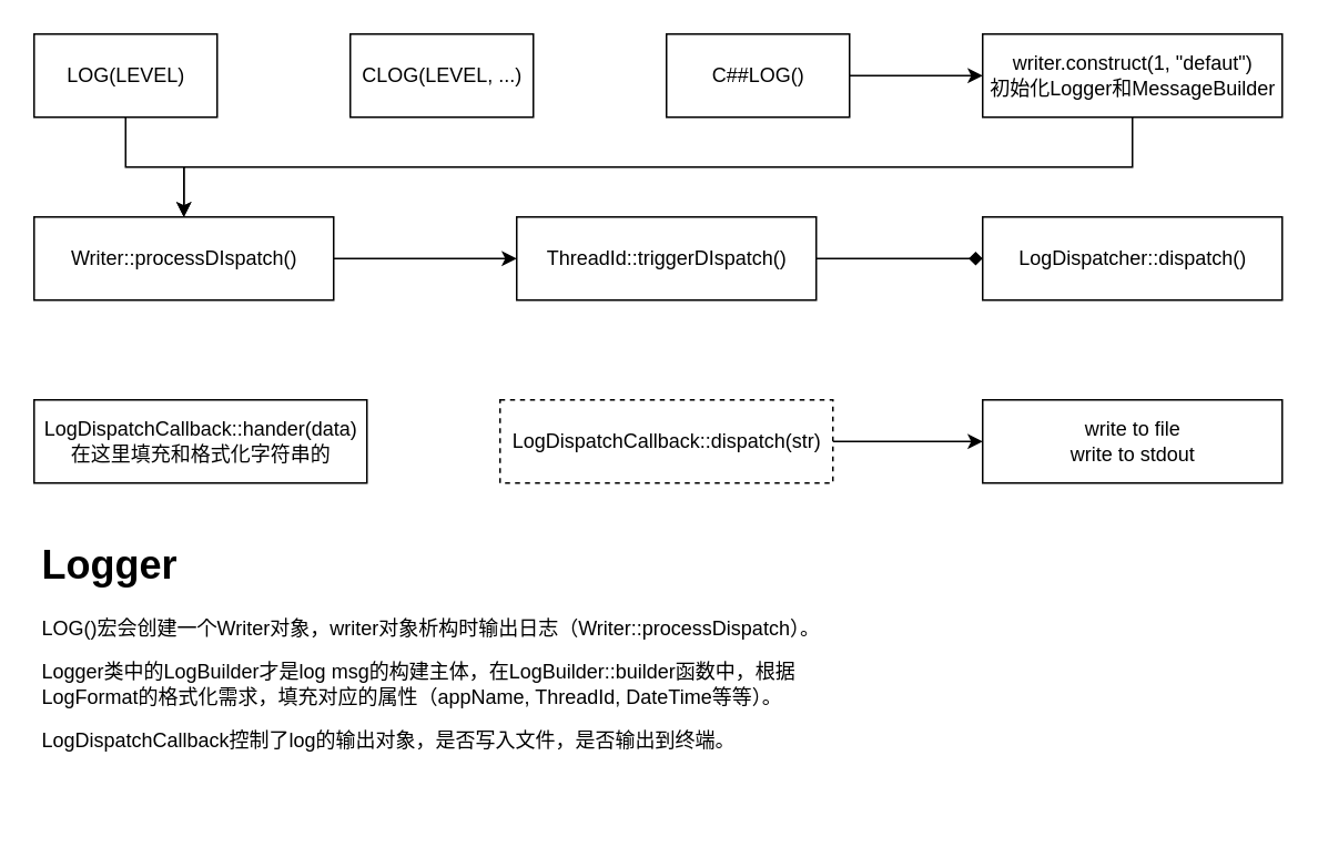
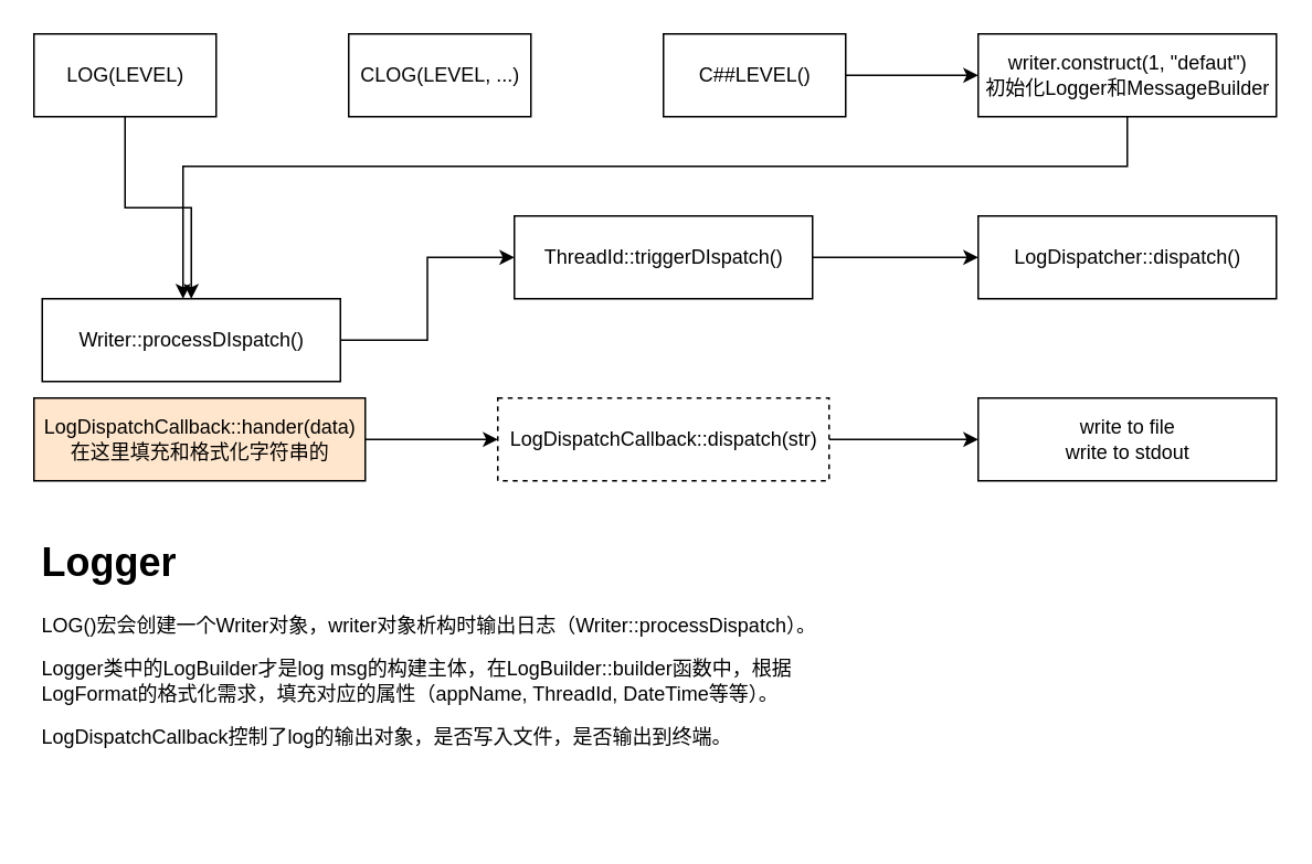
  <mxCell id="0" />
  <mxCell id="1" parent="0" />
  <mxCell id="2" value="" style="edgeStyle=orthogonalEdgeStyle;rounded=0;orthogonalLoop=1;jettySize=auto;html=1;" parent="1" source="3" target="11" edge="1"><mxGeometry relative="1" as="geometry" /></mxCell>
  <mxCell id="3" value="LOG(LEVEL)" style="html=1;" parent="1" vertex="1"><mxGeometry x="20" y="20" width="110" height="50" as="geometry" /></mxCell>
  <mxCell id="4" value="CLOG(LEVEL, ...)" style="html=1;" parent="1" vertex="1"><mxGeometry x="210" y="20" width="110" height="50" as="geometry" /></mxCell>
  <mxCell id="5" value="" style="edgeStyle=orthogonalEdgeStyle;rounded=0;orthogonalLoop=1;jettySize=auto;html=1;" parent="1" source="6" edge="1"><mxGeometry relative="1" as="geometry"><mxPoint x="590" y="45" as="targetPoint" /></mxGeometry></mxCell>
- <mxCell id="6" value="C##LOG()" style="html=1;" parent="1" vertex="1"><mxGeometry x="400" y="20" width="110" height="50" as="geometry" /></mxCell>
+ <mxCell id="6" value="C##LEVEL()" style="html=1;" parent="1" vertex="1"><mxGeometry x="400" y="20" width="110" height="50" as="geometry" /></mxCell>
  <mxCell id="7" value="" style="edgeStyle=orthogonalEdgeStyle;rounded=0;orthogonalLoop=1;jettySize=auto;html=1;" parent="1" source="8" target="11" edge="1"><mxGeometry relative="1" as="geometry"><Array as="points"><mxPoint x="680" y="100" /><mxPoint x="110" y="100" /></Array></mxGeometry></mxCell>
  <mxCell id="8" value="writer.construct(1, &quot;defaut&quot;)&lt;br&gt;初始化Logger和MessageBuilder" style="html=1;" parent="1" vertex="1"><mxGeometry x="590" y="20" width="180" height="50" as="geometry" /></mxCell>
  <mxCell id="9" value="&lt;h1&gt;Logger&lt;/h1&gt;&lt;p&gt;LOG()宏会创建一个Writer对象，writer对象析构时输出日志（Writer::processDispatch）。&lt;/p&gt;&lt;p&gt;Logger类中的LogBuilder才是log msg的构建主体，在LogBuilder::builder函数中，根据LogFormat的格式化需求，填充对应的属性（appName, ThreadId, DateTime等等）。&lt;/p&gt;&lt;p&gt;LogDispatchCallback控制了log的输出对象，是否写入文件，是否输出到终端。&lt;/p&gt;" style="text;html=1;strokeColor=none;fillColor=none;spacing=5;spacingTop=-20;whiteSpace=wrap;overflow=hidden;rounded=0;" parent="1" vertex="1"><mxGeometry x="20" y="320" width="480" height="180" as="geometry" /></mxCell>
  <mxCell id="10" value="" style="edgeStyle=orthogonalEdgeStyle;rounded=0;orthogonalLoop=1;jettySize=auto;html=1;" parent="1" source="11" target="13" edge="1"><mxGeometry relative="1" as="geometry" /></mxCell>
- <mxCell id="11" value="Writer::processDIspatch()" style="html=1;" parent="1" vertex="1"><mxGeometry x="20" y="130" width="180" height="50" as="geometry" /></mxCell>
- <mxCell id="12" value="" style="edgeStyle=orthogonalEdgeStyle;rounded=0;orthogonalLoop=1;jettySize=auto;html=1;endArrow=diamond;" parent="1" source="13" target="14" edge="1"><mxGeometry relative="1" as="geometry" /></mxCell>
+ <mxCell id="11" value="Writer::processDIspatch()" style="html=1;" parent="1" vertex="1"><mxGeometry x="25" y="180" width="180" height="50" as="geometry" /></mxCell>
+ <mxCell id="12" value="" style="edgeStyle=orthogonalEdgeStyle;rounded=0;orthogonalLoop=1;jettySize=auto;html=1;" parent="1" source="13" target="14" edge="1"><mxGeometry relative="1" as="geometry" /></mxCell>
  <mxCell id="13" value="ThreadId::triggerDIspatch()" style="html=1;" parent="1" vertex="1"><mxGeometry x="310" y="130" width="180" height="50" as="geometry" /></mxCell>
  <mxCell id="14" value="LogDispatcher::dispatch()" style="html=1;" parent="1" vertex="1"><mxGeometry x="590" y="130" width="180" height="50" as="geometry" /></mxCell>
- <mxCell id="16" value="LogDispatchCallback::hander(data)&lt;br&gt;在这里填充和格式化字符串的" style="html=1;" parent="1" vertex="1"><mxGeometry x="20" y="240" width="200" height="50" as="geometry" /></mxCell>
+ <mxCell id="15" value="" style="edgeStyle=orthogonalEdgeStyle;rounded=0;orthogonalLoop=1;jettySize=auto;html=1;" parent="1" source="16" target="18" edge="1"><mxGeometry relative="1" as="geometry" /></mxCell>
+ <mxCell id="16" value="LogDispatchCallback::hander(data)&lt;br&gt;在这里填充和格式化字符串的" style="html=1;fillColor=#ffe6cc;" parent="1" vertex="1"><mxGeometry x="20" y="240" width="200" height="50" as="geometry" /></mxCell>
  <mxCell id="17" value="" style="edgeStyle=orthogonalEdgeStyle;rounded=0;orthogonalLoop=1;jettySize=auto;html=1;" parent="1" source="18" target="19" edge="1"><mxGeometry relative="1" as="geometry" /></mxCell>
  <mxCell id="18" value="LogDispatchCallback::dispatch(str)" style="html=1;dashed=1;" parent="1" vertex="1"><mxGeometry x="300" y="240" width="200" height="50" as="geometry" /></mxCell>
  <mxCell id="19" value="write to file&lt;br&gt;write to stdout" style="html=1;" parent="1" vertex="1"><mxGeometry x="590" y="240" width="180" height="50" as="geometry" /></mxCell>
